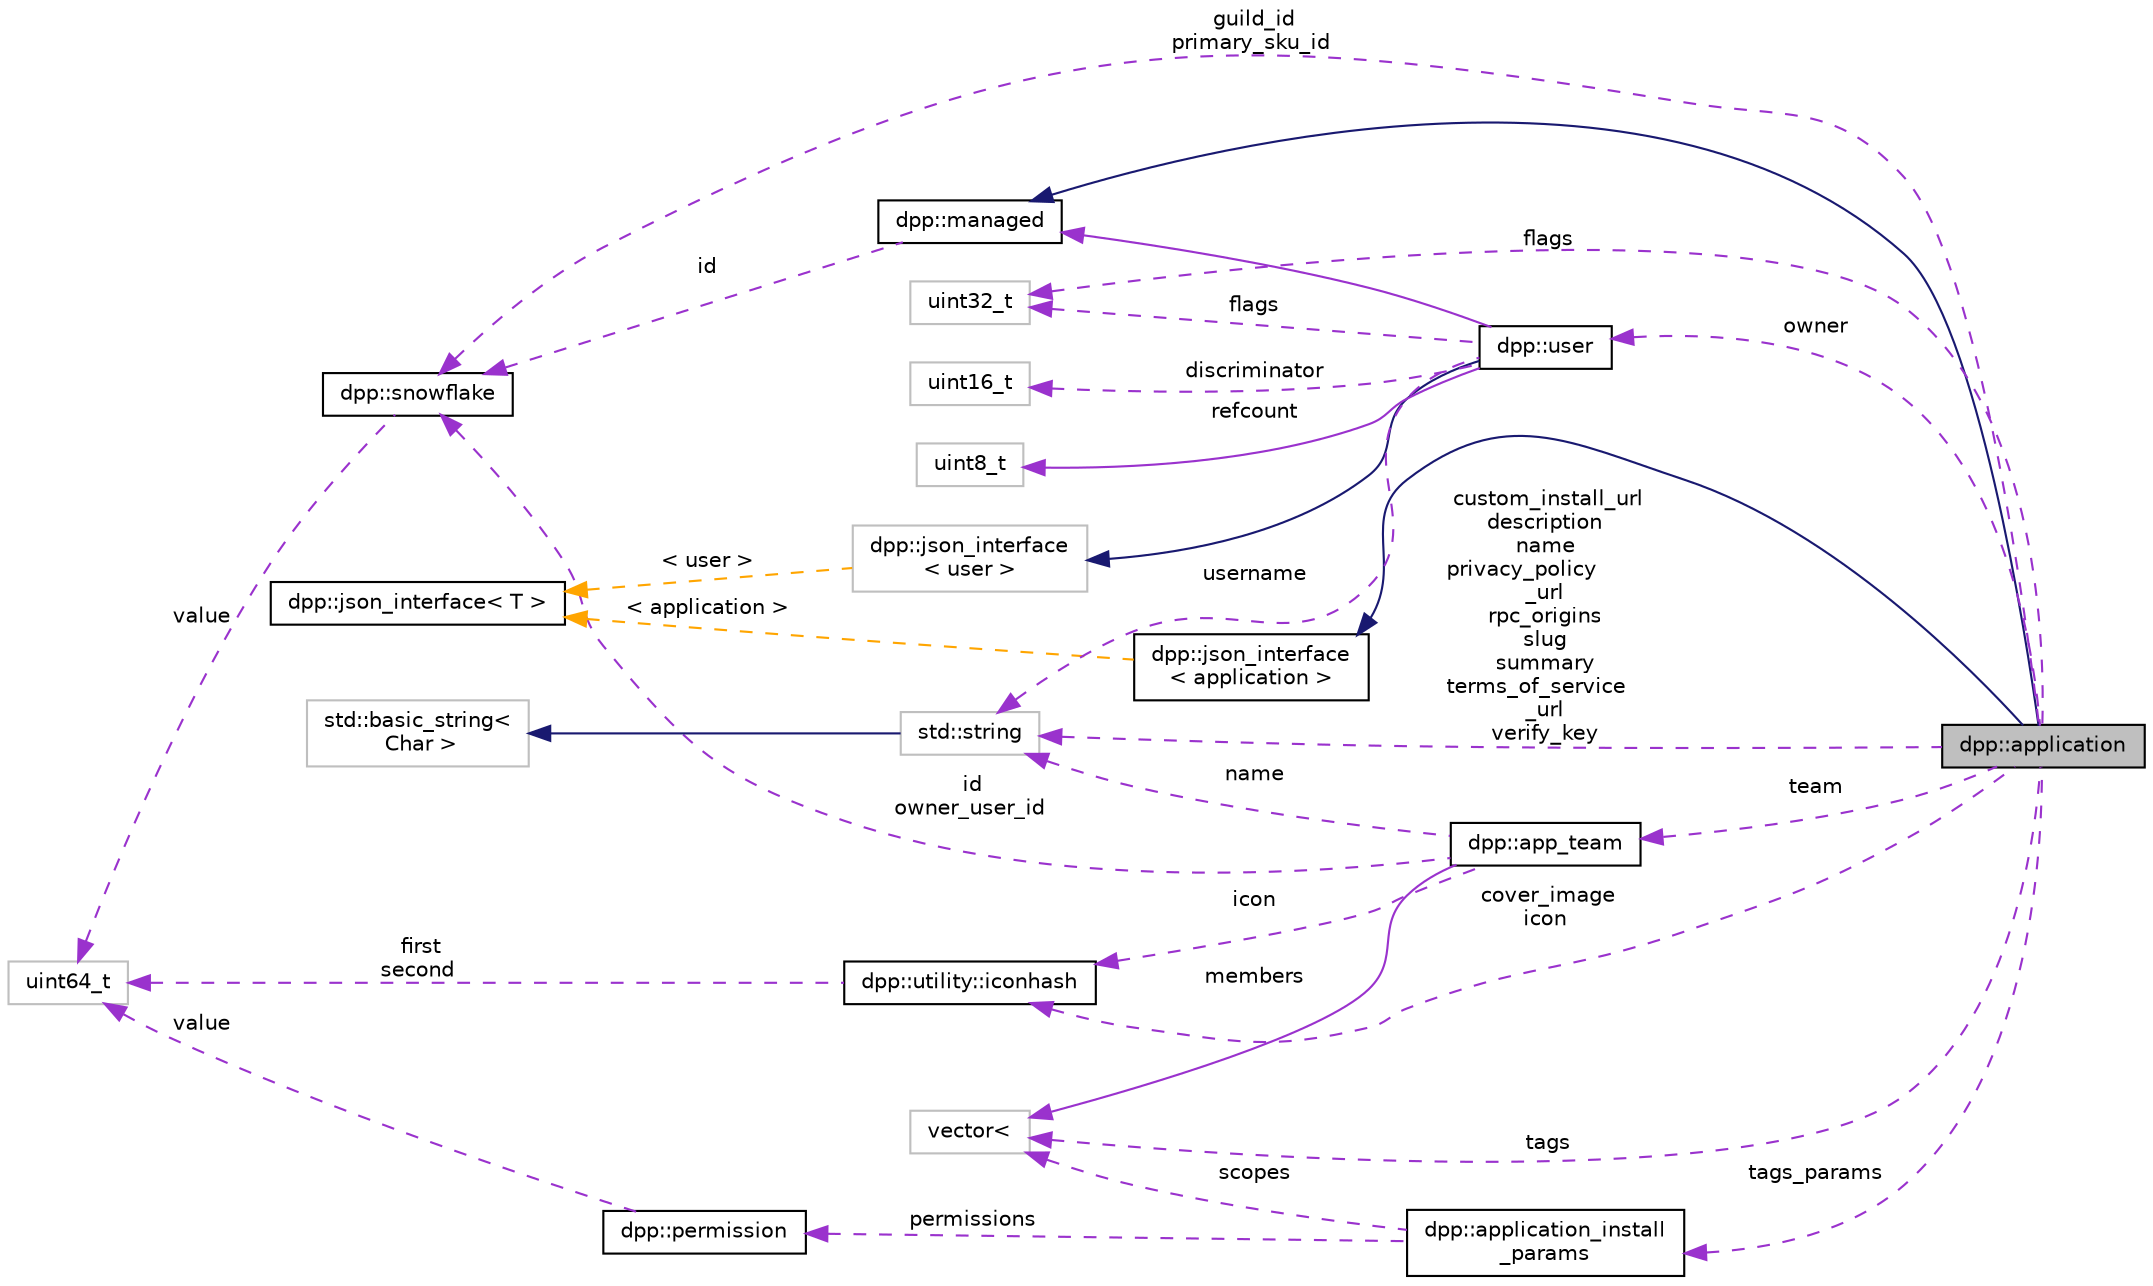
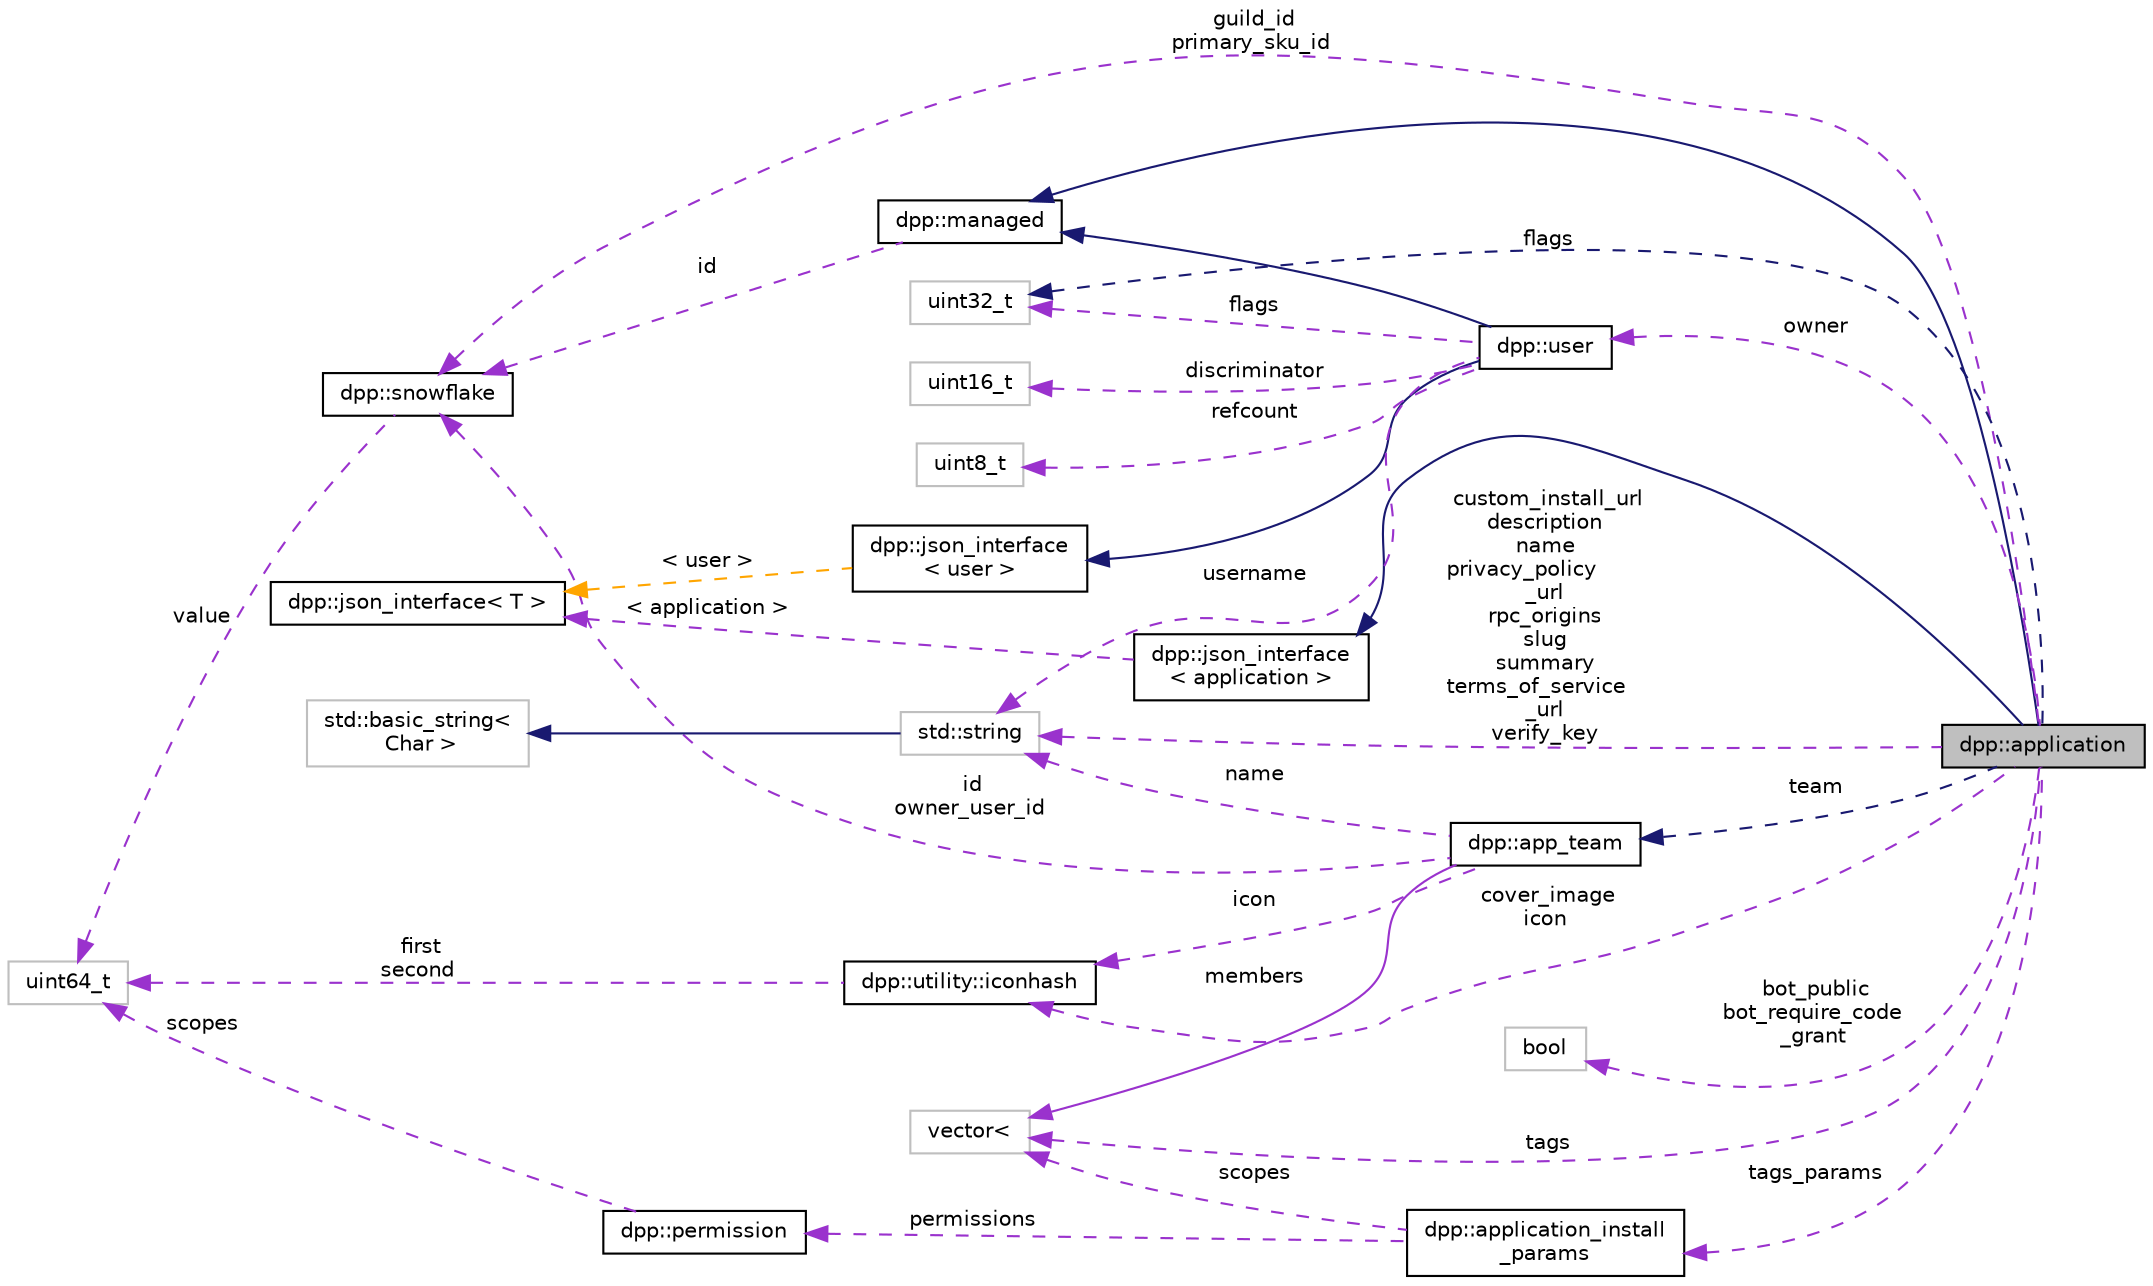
  digraph {
    rankdir=LR
    node [color=black fontname=Helvetica fontsize=10 shape=record]
    edge [color=darkorchid3 dir=back fontname=Helvetica fontsize=10 labelfontname=Helvetica labelfontsize=10 style=dashed]
    n1 [fillcolor=grey75 fontcolor=black height=0.2 label="dpp::application" style=filled width=0.4]
    n2 [height=0.2 label="dpp::managed" width=0.4]
    n3 [height=0.2 label="dpp::user" width=0.4]
    n4 [height=0.2 label="dpp::snowflake" width=0.4]
    n5 [height=0.2 label="dpp::app_team" width=0.4]
    n6 [color=grey75 height=0.2 label=uint64_t width=0.4]
    n7 [height=0.2 label="dpp::utility::iconhash" width=0.4]
    n8 [height=0.2 label="dpp::permission" width=0.4]
    n9 [height=0.2 label="dpp::application_install\l_params" width=0.4]
    n10 [height=0.2 label="dpp::json_interface\l\< application \>" width=0.4]
    n11 [height=0.2 label="dpp::json_interface\< T \>" width=0.4]
-   n12 [color=grey75 height=0.2 label="dpp::json_interface\l\< user \>" width=0.4]
+   n12 [height=0.2 label="dpp::json_interface\l\< user \>" width=0.4]
    n13 [color=grey75 height=0.2 label="std::string" width=0.4]
    n14 [color=grey75 height=0.2 label="std::basic_string\<\l Char \>" width=0.4]
+   n15 [color=grey75 height=0.2 label=bool width=0.4]
    n16 [color=grey75 height=0.2 label=uint32_t width=0.4]
    n17 [color=grey75 height=0.2 label=uint16_t width=0.4]
    n18 [color=grey75 height=0.2 label=uint8_t width=0.4]
    n19 [color=grey75 height=0.2 label="vector\<" width=0.4]
    n2 -> n1 [color=midnightblue style=solid]
-   n2 -> n3 [style=solid]
+   n2 -> n3 [color=midnightblue style=solid]
    n3 -> n1 [label=" owner"]
    n4 -> n1 [label=" guild_id\nprimary_sku_id"]
    n4 -> n2 [label=" id"]
    n4 -> n5 [label=" id\nowner_user_id"]
-   n5 -> n1 [label=" team"]
+   n5 -> n1 [color=midnightblue label=" team"]
    n6 -> n4 [label=" value"]
    n6 -> n7 [label=" first\nsecond"]
-   n6 -> n8 [label=" value"]
+   n6 -> n8 [label=" scopes"]
    n7 -> n1 [label=" cover_image\nicon"]
    n7 -> n5 [label=" icon"]
    n8 -> n9 [label=" permissions"]
    n9 -> n1 [label=" tags_params"]
    n10 -> n1 [color=midnightblue style=solid]
-   n11 -> n10 [color=orange label=" \< application \>"]
+   n11 -> n10 [label=" \< application \>"]
    n11 -> n12 [color=orange label=" \< user \>"]
    n12 -> n3 [color=midnightblue style=solid]
    n13 -> n1 [label=" custom_install_url\ndescription\nname\nprivacy_policy\l_url\nrpc_origins\nslug\nsummary\nterms_of_service\l_url\nverify_key"]
    n13 -> n3 [label=" username"]
    n13 -> n5 [label=" name"]
    n14 -> n13 [color=midnightblue style=solid]
-   n16 -> n1 [label=" flags"]
+   n15 -> n1 [label=" bot_public\nbot_require_code\l_grant"]
+   n16 -> n1 [color=midnightblue label=" flags"]
    n16 -> n3 [label=" flags"]
    n17 -> n3 [label=" discriminator"]
-   n18 -> n3 [label=" refcount" style=solid]
+   n18 -> n3 [label=" refcount"]
    n19 -> n1 [label=" tags"]
    n19 -> n5 [label=" members" style=solid]
    n19 -> n9 [label=" scopes"]
  }
